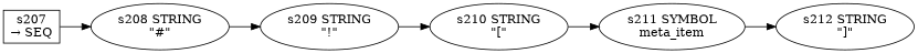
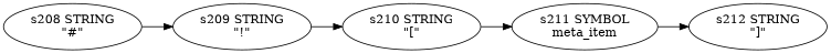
  digraph {
    rankdir=LR
-   n1 [fixedsize=false label="s207\n&rarr; SEQ" peripheries=1 shape=record]
    n2 [label="s208 STRING\n\"#\""]
    n3 [label="s209 STRING\n\"!\""]
    n4 [label="s210 STRING\n\"[\""]
    n5 [label="s211 SYMBOL\nmeta_item"]
    n6 [label="s212 STRING\n\"]\""]
-   n1 -> n2
    n2 -> n3
    n3 -> n4
    n4 -> n5
    n5 -> n6
  }
